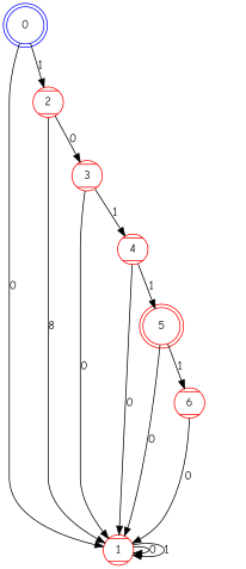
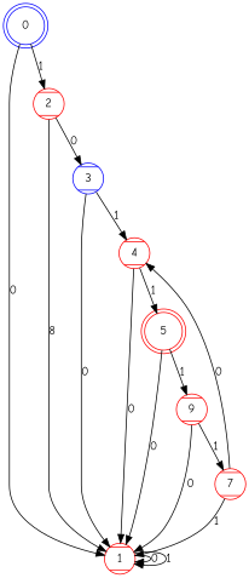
  digraph {
    fontname="Comic Neue"
    node [color=red fontname="Comic Neue" shape=Mcircle style=striped]
    edge [fontname="Comic Neue"]
    0 [color=blue shape=doublecircle]
    1
    2
-   3
+   3 [color=blue]
    4
    5 [shape=doublecircle]
-   6
+   6 [label=9]
+   7
    0 -> 1 [label=0]
    0 -> 2 [label=1]
    1 -> 1 [label=0]
    1 -> 1 [label=1]
    2 -> 1 [label=8]
    2 -> 3 [label=0]
    3 -> 1 [label=0]
    3 -> 4 [label=1]
    4 -> 1 [label=0]
    4 -> 5 [label=1]
    5 -> 1 [label=0]
    5 -> 6 [label=1]
    6 -> 1 [label=0]
+   6 -> 7 [label=1]
+   7 -> 1 [label=1]
+   7 -> 4 [label=0]
  }
